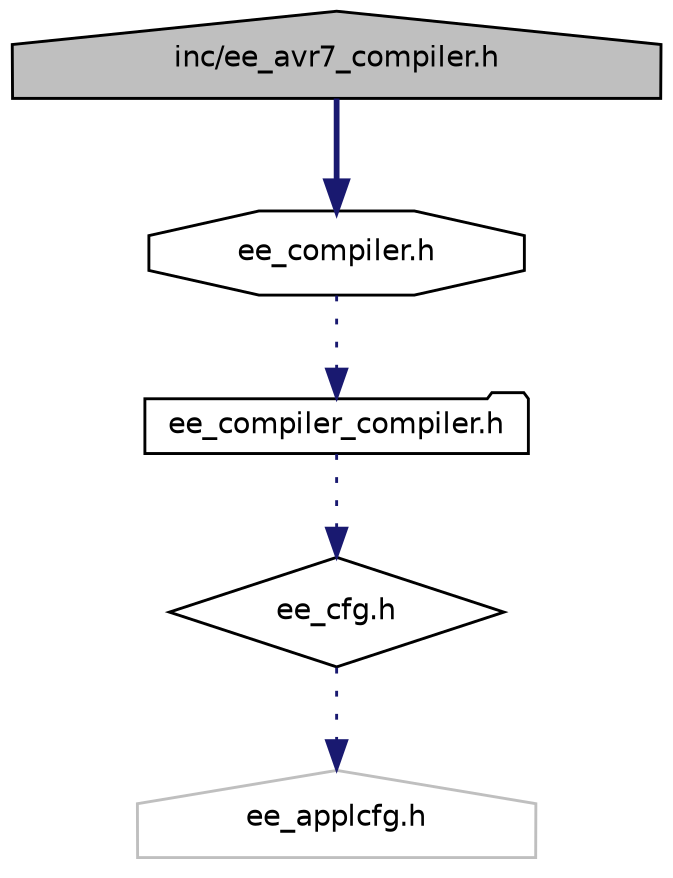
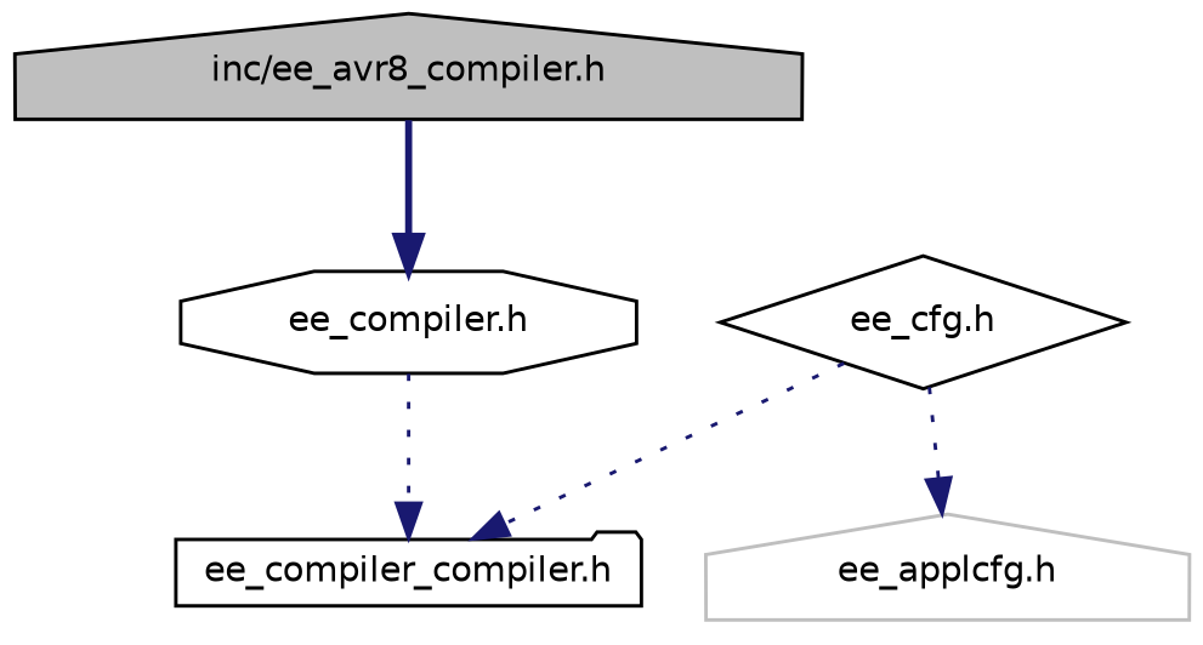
  digraph {
    node [color=black fillcolor=white fontname=Helvetica fontsize=10 shape=house style=filled]
    edge [color=midnightblue fontname=Helvetica fontsize=10 labelfontname=Helvetica labelfontsize=10 style=dotted]
-   n1 [fillcolor=grey75 fontcolor=black height=0.2 label="inc/ee_avr7_compiler.h" width=0.4]
+   n1 [fillcolor=grey75 fontcolor=black height=0.2 label="inc/ee_avr8_compiler.h" width=0.4]
    n2 [height=0.2 label="ee_compiler.h" shape=octagon width=0.4]
    n3 [height=0.2 label="ee_cfg.h" shape=diamond width=0.4]
    n4 [color=grey75 height=0.2 label="ee_applcfg.h" width=0.4]
    n5 [height=0.2 label="ee_compiler_compiler.h" shape=folder width=0.4]
    n1 -> n2 [style=bold]
    n2 -> n5
    n3 -> n4
-   n5 -> n3
+   n3 -> n5
  }
